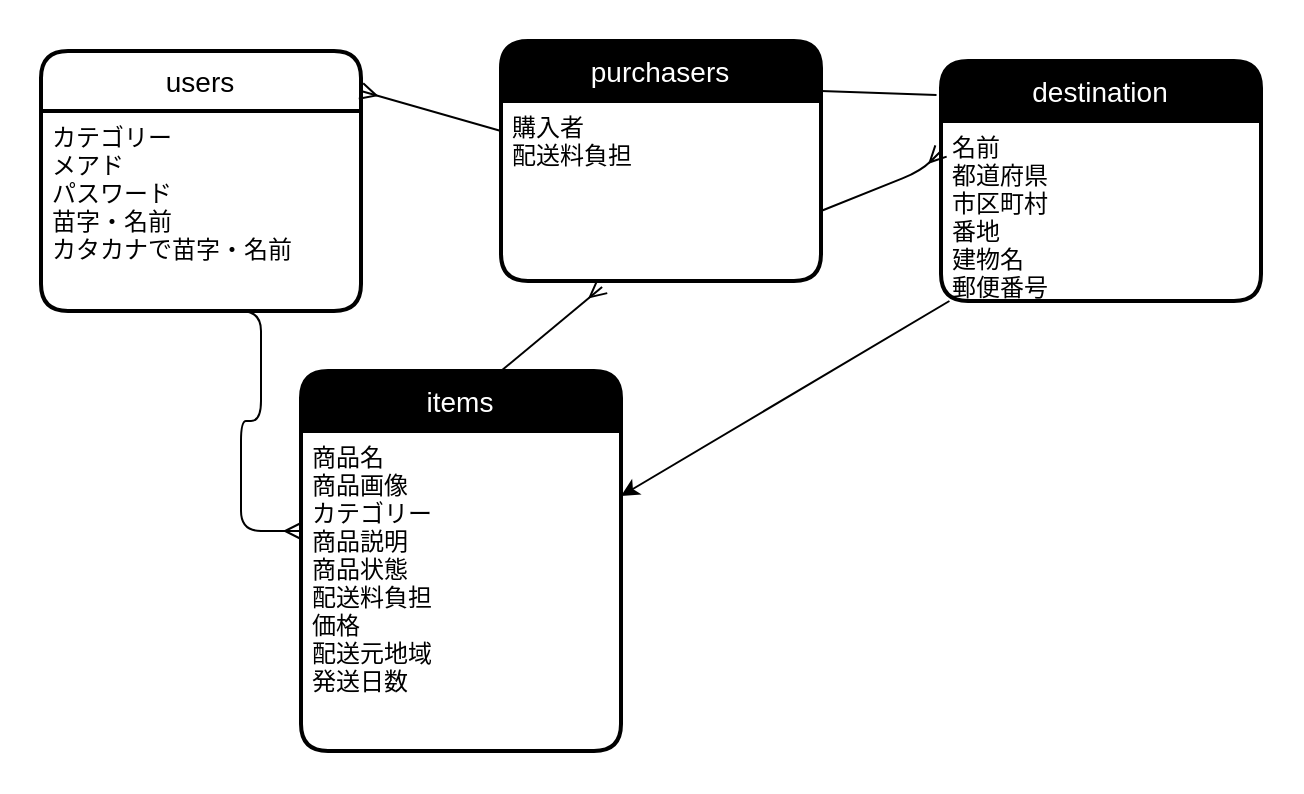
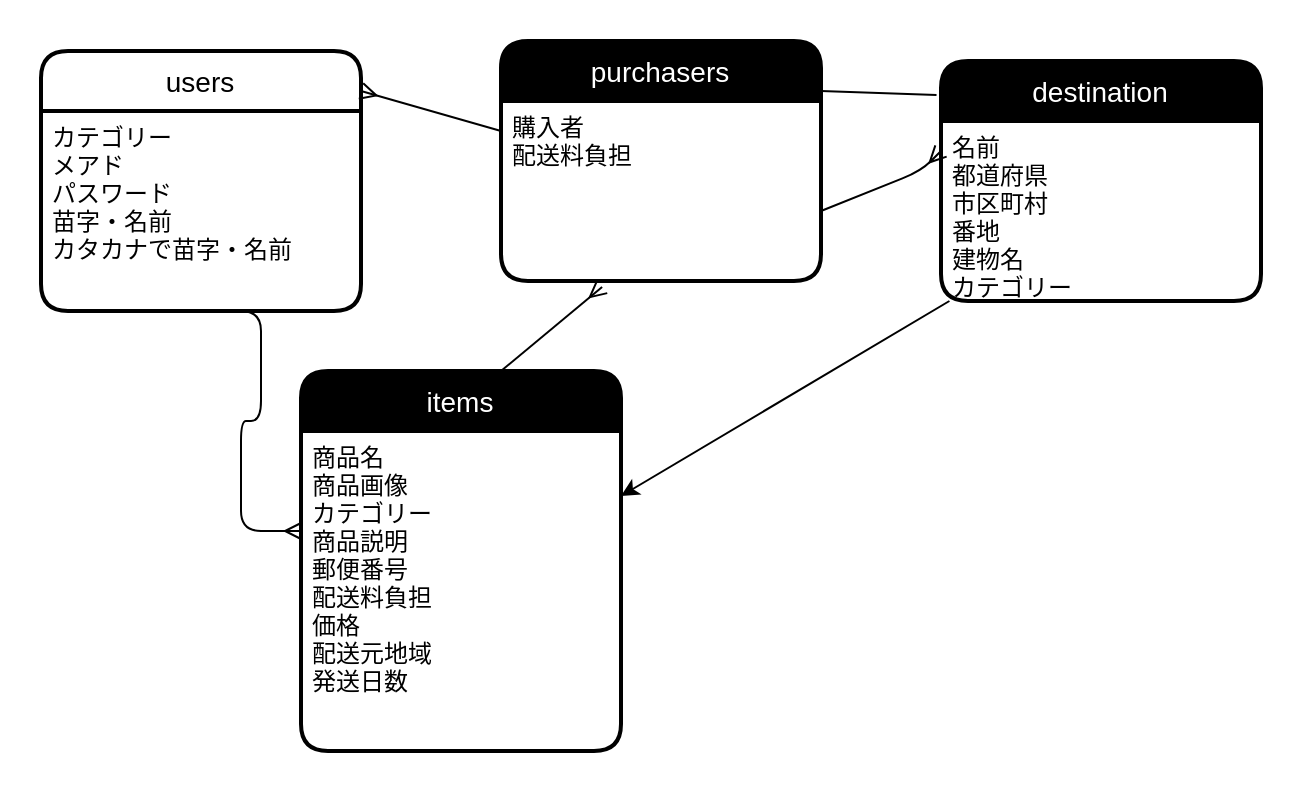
  <mxCell id="0" />
  <mxCell id="1" parent="0" />
  <mxCell id="2" value="users" style="swimlane;childLayout=stackLayout;horizontal=1;startSize=30;horizontalStack=0;rounded=1;fontSize=14;fontStyle=0;strokeWidth=2;resizeParent=0;resizeLast=1;shadow=0;dashed=0;align=center;" vertex="1" parent="1"><mxGeometry x="20" y="25" width="160" height="130" as="geometry" /></mxCell>
  <mxCell id="3" value="カテゴリー&#10;メアド&#10;パスワード&#10;苗字・名前&#10;カタカナで苗字・名前" style="align=left;strokeColor=none;fillColor=none;spacingLeft=4;fontSize=12;verticalAlign=top;resizable=0;rotatable=0;part=1;fontColor=#000000;" vertex="1" parent="2"><mxGeometry y="30" width="160" height="100" as="geometry" /></mxCell>
  <mxCell id="4" value="purchasers" style="swimlane;childLayout=stackLayout;horizontal=1;startSize=30;horizontalStack=0;rounded=1;fontSize=14;fontStyle=0;strokeWidth=2;resizeParent=0;resizeLast=1;shadow=0;dashed=0;align=center;fontColor=#FFFFFF;fillColor=#000000;" vertex="1" parent="1"><mxGeometry x="250" y="20" width="160" height="120" as="geometry" /></mxCell>
  <mxCell id="5" value="購入者&#10;配送料負担&#10;" style="align=left;strokeColor=none;fillColor=none;spacingLeft=4;fontSize=12;verticalAlign=top;resizable=0;rotatable=0;part=1;fontColor=#000000;" vertex="1" parent="4"><mxGeometry y="30" width="160" height="90" as="geometry" /></mxCell>
  <mxCell id="6" value="items" style="swimlane;childLayout=stackLayout;horizontal=1;startSize=30;horizontalStack=0;rounded=1;fontSize=14;fontStyle=0;strokeWidth=2;resizeParent=0;resizeLast=1;shadow=0;dashed=0;align=center;fontColor=#FFFFFF;fillColor=#000000;" vertex="1" parent="1"><mxGeometry x="150" y="185" width="160" height="190" as="geometry" /></mxCell>
- <mxCell id="7" value="商品名&#10;商品画像&#10;カテゴリー&#10;商品説明&#10;商品状態&#10;配送料負担&#10;価格&#10;配送元地域&#10;発送日数" style="align=left;strokeColor=none;fillColor=none;spacingLeft=4;fontSize=12;verticalAlign=top;resizable=0;rotatable=0;part=1;fontColor=#000000;" vertex="1" parent="6"><mxGeometry y="30" width="160" height="160" as="geometry" /></mxCell>
+ <mxCell id="7" value="商品名&#10;商品画像&#10;カテゴリー&#10;商品説明&#10;郵便番号&#10;配送料負担&#10;価格&#10;配送元地域&#10;発送日数" style="align=left;strokeColor=none;fillColor=none;spacingLeft=4;fontSize=12;verticalAlign=top;resizable=0;rotatable=0;part=1;fontColor=#000000;" vertex="1" parent="6"><mxGeometry y="30" width="160" height="160" as="geometry" /></mxCell>
  <mxCell id="8" value="" style="edgeStyle=entityRelationEdgeStyle;fontSize=12;html=1;endArrow=ERmany;strokeColor=#000000;fontColor=#FFFFFF;exitX=0.5;exitY=1;exitDx=0;exitDy=0;" edge="1" parent="1" source="3"><mxGeometry width="100" height="100" relative="1" as="geometry"><mxPoint x="80" y="185" as="sourcePoint" /><mxPoint x="150" y="265" as="targetPoint" /></mxGeometry></mxCell>
  <mxCell id="9" value="destination" style="swimlane;childLayout=stackLayout;horizontal=1;startSize=30;horizontalStack=0;rounded=1;fontSize=14;fontStyle=0;strokeWidth=2;resizeParent=0;resizeLast=1;shadow=0;dashed=0;align=center;fontColor=#FFFFFF;fillColor=#000000;" vertex="1" parent="1"><mxGeometry x="470" y="30" width="160" height="120" as="geometry" /></mxCell>
  <mxCell id="10" style="edgeStyle=none;html=1;strokeColor=#000000;fontColor=#FFFFFF;" edge="1" parent="9" source="11" target="7"><mxGeometry relative="1" as="geometry" /></mxCell>
- <mxCell id="11" value="名前&#10;都道府県&#10;市区町村&#10;番地&#10;建物名&#10;郵便番号" style="align=left;strokeColor=none;fillColor=none;spacingLeft=4;fontSize=12;verticalAlign=top;resizable=0;rotatable=0;part=1;fontColor=#000000;" vertex="1" parent="9"><mxGeometry y="30" width="160" height="90" as="geometry" /></mxCell>
+ <mxCell id="11" value="名前&#10;都道府県&#10;市区町村&#10;番地&#10;建物名&#10;カテゴリー" style="align=left;strokeColor=none;fillColor=none;spacingLeft=4;fontSize=12;verticalAlign=top;resizable=0;rotatable=0;part=1;fontColor=#000000;" vertex="1" parent="9"><mxGeometry y="30" width="160" height="90" as="geometry" /></mxCell>
  <mxCell id="12" value="" style="fontSize=12;html=1;endArrow=ERmany;strokeColor=#000000;fontColor=#FFFFFF;" edge="1" parent="1"><mxGeometry width="100" height="100" relative="1" as="geometry"><mxPoint x="250" y="65" as="sourcePoint" /><mxPoint x="180" y="45" as="targetPoint" /></mxGeometry></mxCell>
  <mxCell id="13" value="" style="fontSize=12;html=1;endArrow=ERmany;strokeColor=#000000;fontColor=#FFFFFF;" edge="1" parent="1"><mxGeometry width="100" height="100" relative="1" as="geometry"><mxPoint x="410" y="105" as="sourcePoint" /><mxPoint x="470" y="75" as="targetPoint" /><Array as="points"><mxPoint x="460" y="85" /></Array></mxGeometry></mxCell>
  <mxCell id="14" value="" style="fontSize=12;html=1;endArrow=ERmany;strokeColor=#000000;fontColor=#FFFFFF;entryX=0.316;entryY=1.033;entryDx=0;entryDy=0;entryPerimeter=0;" edge="1" parent="1" target="5"><mxGeometry width="100" height="100" relative="1" as="geometry"><mxPoint x="250" y="185" as="sourcePoint" /><mxPoint x="330" y="115" as="targetPoint" /></mxGeometry></mxCell>
  <mxCell id="15" value="" style="endArrow=none;html=1;rounded=0;strokeColor=#000000;fontColor=#FFFFFF;entryX=-0.014;entryY=0.142;entryDx=0;entryDy=0;entryPerimeter=0;" edge="1" parent="1" target="9"><mxGeometry relative="1" as="geometry"><mxPoint x="410" y="45" as="sourcePoint" /><mxPoint x="440" y="45" as="targetPoint" /></mxGeometry></mxCell>
